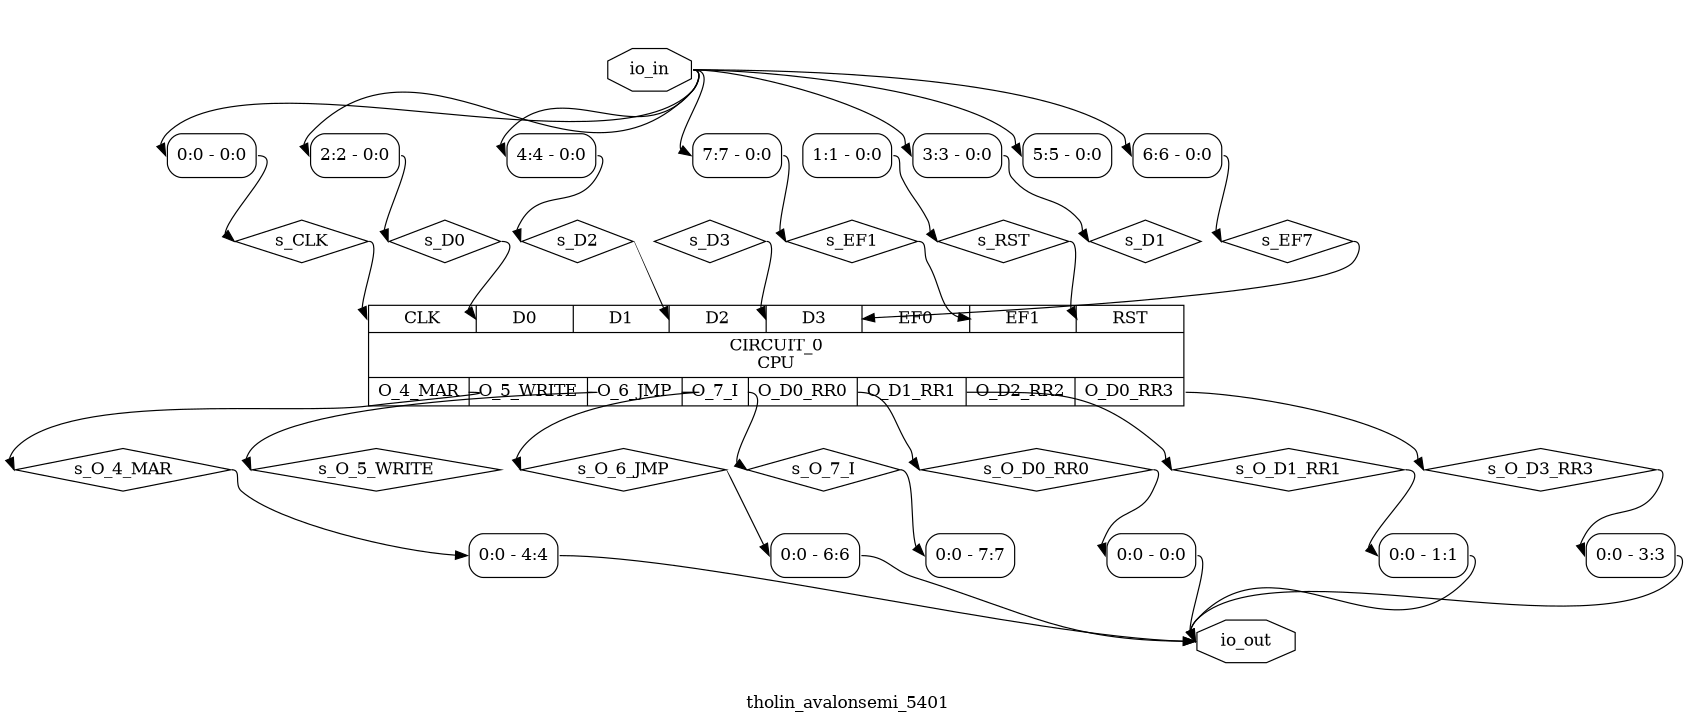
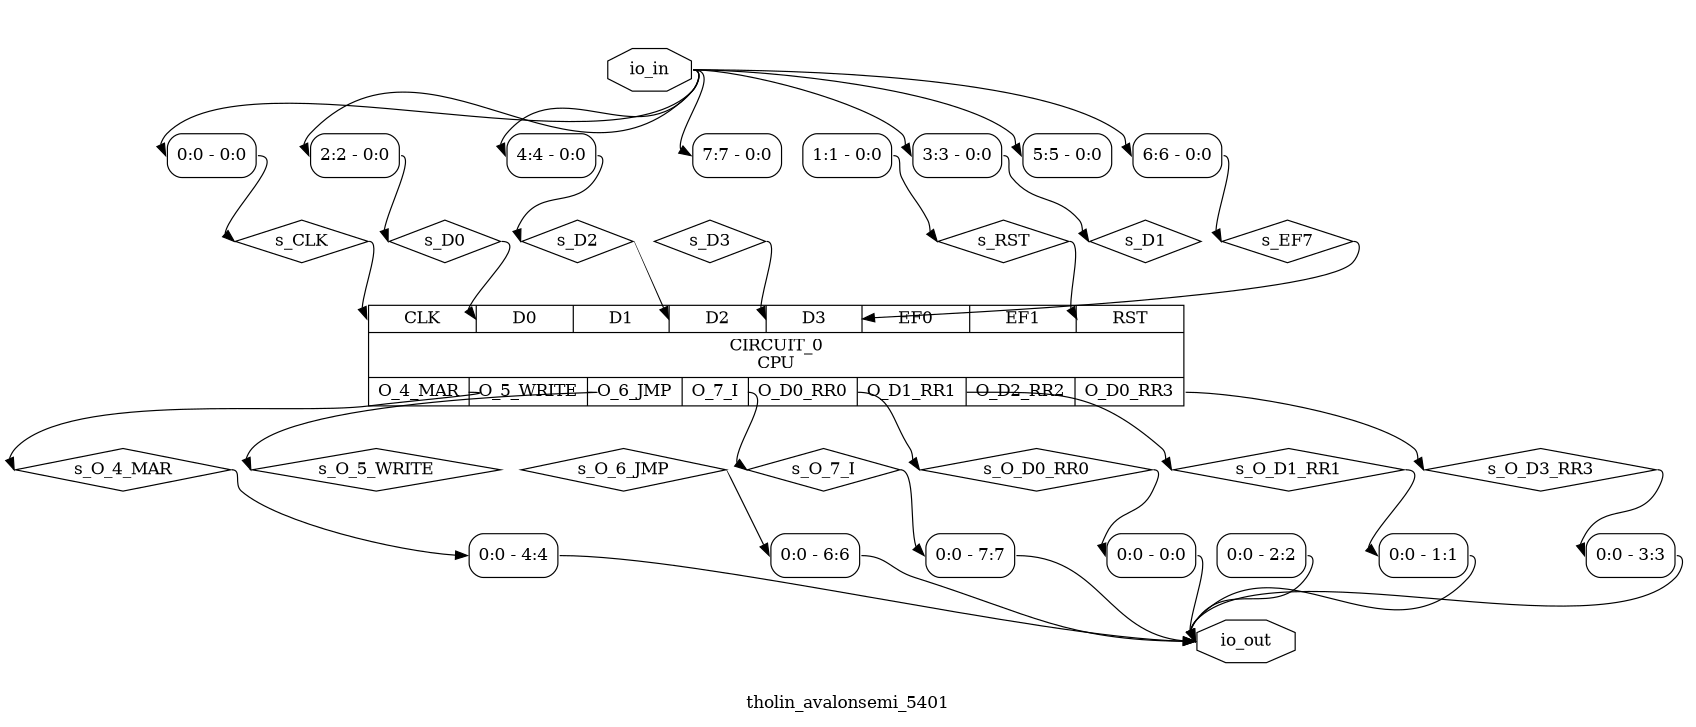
  digraph {
    label=tholin_avalonsemi_5401
    rankdir=TB
    remincross=true
    node [color=black fontcolor=black shape=record]
    edge [color=black headport=w tailport=e]
    n1 [label=s_O_7_I shape=diamond]
    n2 [label="<s0> 0:0 - 7:7 " style=rounded color="" fontcolor=""]
    n3 [label=io_out shape=octagon]
    n4 [label=s_O_6_JMP shape=diamond]
    n5 [label="<s0> 0:0 - 6:6 " style=rounded color="" fontcolor=""]
    n6 [label=s_O_5_WRITE shape=diamond]
    n7 [label=s_O_4_MAR shape=diamond]
    n8 [label="<s0> 0:0 - 4:4 " style=rounded color="" fontcolor=""]
    n9 [label=s_O_D3_RR3 shape=diamond]
    n10 [label="<s0> 0:0 - 3:3 " style=rounded color="" fontcolor=""]
+   n11 [label="<s0> 0:0 - 2:2 " style=rounded color="" fontcolor=""]
    n12 [label=s_O_D1_RR1 shape=diamond]
    n13 [label="<s0> 0:0 - 1:1 " style=rounded color="" fontcolor=""]
    n14 [label=s_O_D0_RR0 shape=diamond]
    n15 [label="<s0> 0:0 - 0:0 " style=rounded color="" fontcolor=""]
-   n16 [label=s_EF1 shape=diamond]
    n17 [label="{{<p19> CLK|<p20> D0|<p21> D1|<p22> D2|<p23> D3|<p24> EF0|<p25> EF1|<p26> RST}|CIRCUIT_0\nCPU|{<p27> O_4_MAR|<p28> O_5_WRITE|<p29> O_6_JMP|<p30> O_7_I|<p31> O_D0_RR0|<p32> O_D1_RR1|<p33> O_D2_RR2|<p34> O_D0_RR3}}" color="" fontcolor=""]
    n18 [label=s_EF7 shape=diamond]
    n19 [label=s_D3 shape=diamond]
    n20 [label=s_D2 shape=diamond]
    n21 [label=s_D1 shape=diamond]
    n22 [label=s_D0 shape=diamond]
    n23 [label=s_RST shape=diamond]
    n24 [label=s_CLK shape=diamond]
    n25 [label=io_in shape=octagon]
    n26 [label="<s0> 0:0 - 0:0 " style=rounded color="" fontcolor=""]
    n27 [label="<s0> 2:2 - 0:0 " style=rounded color="" fontcolor=""]
    n28 [label="<s0> 3:3 - 0:0 " style=rounded color="" fontcolor=""]
    n29 [label="<s0> 4:4 - 0:0 " style=rounded color="" fontcolor=""]
    n30 [label="<s0> 5:5 - 0:0 " style=rounded color="" fontcolor=""]
    n31 [label="<s0> 6:6 - 0:0 " style=rounded color="" fontcolor=""]
    n32 [label="<s0> 7:7 - 0:0 " style=rounded color="" fontcolor=""]
    n33 [label="<s0> 1:1 - 0:0 " style=rounded color="" fontcolor=""]
    n1 -> n2
+   n2 -> n3 [tailport="s0:e"]
    n4 -> n5
    n5 -> n3 [tailport="s0:e"]
    n7 -> n8
    n8 -> n3 [tailport="s0:e"]
    n9 -> n10
    n10 -> n3 [tailport="s0:e"]
+   n11 -> n3 [tailport="s0:e"]
    n12 -> n13
    n13 -> n3 [tailport="s0:e"]
    n14 -> n15
    n15 -> n3 [tailport="s0:e"]
-   n16 -> n17 [headport="p25:w"]
    n17 -> n1 [tailport="p30:e"]
-   n17 -> n4 [tailport="p29:e"]
    n17 -> n6 [tailport="p28:e"]
    n17 -> n7 [tailport="p27:e"]
    n17 -> n9 [tailport="p34:e"]
    n17 -> n12 [tailport="p32:e"]
    n17 -> n14 [tailport="p31:e"]
    n18 -> n17 [headport="p24:w"]
    n19 -> n17 [headport="p23:w"]
    n20 -> n17 [headport="p22:w"]
    n22 -> n17 [headport="p20:w"]
    n23 -> n17 [headport="p26:w"]
    n24 -> n17 [headport="p19:w"]
    n25 -> n26 [headport="s0:w"]
    n25 -> n27 [headport="s0:w"]
    n25 -> n28 [headport="s0:w"]
    n25 -> n29 [headport="s0:w"]
    n25 -> n30 [headport="s0:w"]
    n25 -> n31 [headport="s0:w"]
    n25 -> n32 [headport="s0:w"]
    n26 -> n24
    n27 -> n22
    n28 -> n21
    n29 -> n20
    n31 -> n18
-   n32 -> n16
    n33 -> n23
  }
